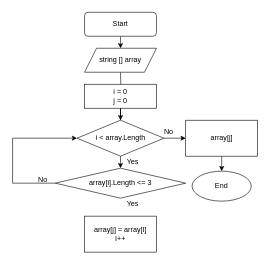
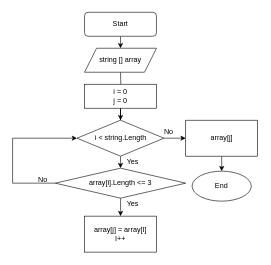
  <mxCell id="0" />
  <mxCell id="1" parent="0" />
  <mxCell id="2" value="" style="edgeStyle=orthogonalEdgeStyle;rounded=0;orthogonalLoop=1;jettySize=auto;html=1;" edge="1" parent="1" source="3"><mxGeometry relative="1" as="geometry"><mxPoint x="200" y="80" as="targetPoint" /></mxGeometry></mxCell>
  <mxCell id="3" value="Start" style="whiteSpace=wrap;html=1;rounded=1;" vertex="1" parent="1"><mxGeometry x="140" y="20" width="120" height="40" as="geometry" /></mxCell>
  <mxCell id="4" value="" style="edgeStyle=orthogonalEdgeStyle;rounded=0;orthogonalLoop=1;jettySize=auto;html=1;" edge="1" parent="1" target="6"><mxGeometry relative="1" as="geometry"><mxPoint x="200" y="120" as="sourcePoint" /></mxGeometry></mxCell>
  <mxCell id="5" value="" style="edgeStyle=orthogonalEdgeStyle;rounded=0;orthogonalLoop=1;jettySize=auto;html=1;" edge="1" parent="1" source="6" target="9"><mxGeometry relative="1" as="geometry" /></mxCell>
  <mxCell id="6" value="i = 0&lt;br&gt;j = 0" style="whiteSpace=wrap;html=1;" vertex="1" parent="1"><mxGeometry x="140" y="140" width="120" height="40" as="geometry" /></mxCell>
  <mxCell id="7" value="" style="edgeStyle=orthogonalEdgeStyle;rounded=0;orthogonalLoop=1;jettySize=auto;html=1;" edge="1" parent="1" source="9" target="12"><mxGeometry relative="1" as="geometry" /></mxCell>
  <mxCell id="8" value="" style="edgeStyle=orthogonalEdgeStyle;rounded=0;orthogonalLoop=1;jettySize=auto;html=1;" edge="1" parent="1" source="9"><mxGeometry relative="1" as="geometry"><mxPoint x="308.75" y="230" as="targetPoint" /></mxGeometry></mxCell>
- <mxCell id="9" value="i &amp;lt; array.Length" style="rhombus;whiteSpace=wrap;html=1;" vertex="1" parent="1"><mxGeometry x="127.5" y="200" width="145" height="60" as="geometry" /></mxCell>
+ <mxCell id="9" value="i &amp;lt; string.Length" style="rhombus;whiteSpace=wrap;html=1;" vertex="1" parent="1"><mxGeometry x="127.5" y="200" width="145" height="60" as="geometry" /></mxCell>
+ <mxCell id="10" value="" style="edgeStyle=orthogonalEdgeStyle;rounded=0;orthogonalLoop=1;jettySize=auto;html=1;" edge="1" parent="1" source="12" target="15"><mxGeometry relative="1" as="geometry" /></mxCell>
  <mxCell id="11" style="edgeStyle=orthogonalEdgeStyle;rounded=0;orthogonalLoop=1;jettySize=auto;html=1;entryX=0;entryY=0.5;entryDx=0;entryDy=0;exitX=0;exitY=0.5;exitDx=0;exitDy=0;" edge="1" parent="1" source="12" target="9"><mxGeometry relative="1" as="geometry"><Array as="points"><mxPoint x="20" y="305" /><mxPoint x="20" y="230" /></Array></mxGeometry></mxCell>
  <mxCell id="12" value="array[i].Length &amp;lt;= 3" style="rhombus;whiteSpace=wrap;html=1;" vertex="1" parent="1"><mxGeometry x="91.25" y="280" width="217.5" height="50" as="geometry" /></mxCell>
  <mxCell id="13" value="Yes" style="text;html=1;align=center;verticalAlign=middle;resizable=0;points=[];autosize=1;strokeColor=none;fillColor=none;" vertex="1" parent="1"><mxGeometry x="200" y="255" width="40" height="30" as="geometry" /></mxCell>
  <mxCell id="14" value="No" style="text;html=1;align=center;verticalAlign=middle;resizable=0;points=[];autosize=1;strokeColor=none;fillColor=none;" vertex="1" parent="1"><mxGeometry x="260" y="205" width="40" height="30" as="geometry" /></mxCell>
  <mxCell id="15" value="array[j] = array[I]&lt;br&gt;I++" style="whiteSpace=wrap;html=1;" vertex="1" parent="1"><mxGeometry x="140" y="360" width="120" height="60" as="geometry" /></mxCell>
  <mxCell id="16" value="Yes" style="text;html=1;align=center;verticalAlign=middle;resizable=0;points=[];autosize=1;strokeColor=none;fillColor=none;" vertex="1" parent="1"><mxGeometry x="200" y="325" width="40" height="30" as="geometry" /></mxCell>
  <mxCell id="17" value="No" style="text;html=1;align=center;verticalAlign=middle;resizable=0;points=[];autosize=1;strokeColor=none;fillColor=none;" vertex="1" parent="1"><mxGeometry x="50" y="285" width="40" height="30" as="geometry" /></mxCell>
  <mxCell id="18" value="string [] array" style="shape=parallelogram;perimeter=parallelogramPerimeter;whiteSpace=wrap;html=1;fixedSize=1;" vertex="1" parent="1"><mxGeometry x="140" y="80" width="120" height="40" as="geometry" /></mxCell>
  <mxCell id="19" value="" style="edgeStyle=orthogonalEdgeStyle;rounded=0;orthogonalLoop=1;jettySize=auto;html=1;" edge="1" parent="1" source="20" target="21"><mxGeometry relative="1" as="geometry" /></mxCell>
  <mxCell id="20" value="array[j]" style="rounded=0;whiteSpace=wrap;html=1;" vertex="1" parent="1"><mxGeometry x="308.75" y="200" width="120" height="60" as="geometry" /></mxCell>
  <mxCell id="21" value="End" style="ellipse;whiteSpace=wrap;html=1;rounded=0;" vertex="1" parent="1"><mxGeometry x="319.38" y="285" width="98.75" height="50" as="geometry" /></mxCell>
